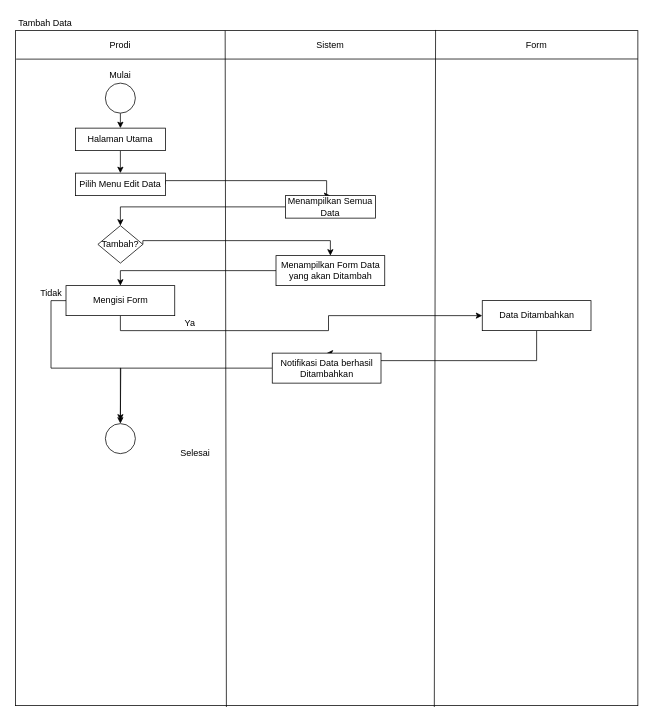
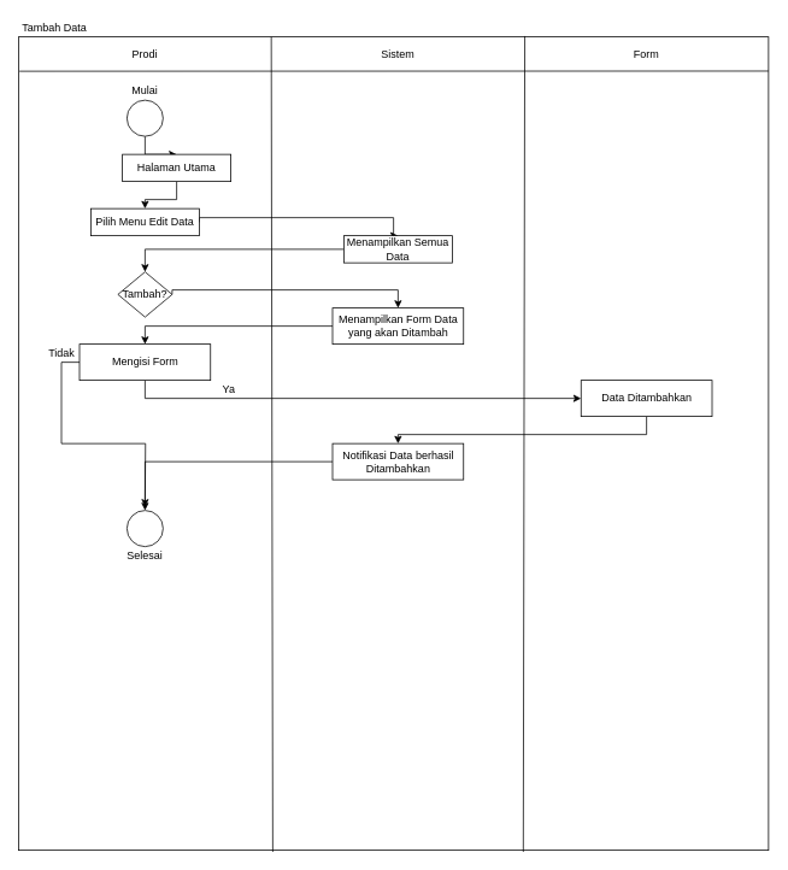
  <mxCell id="0" />
  <mxCell id="1" parent="0" />
  <mxCell id="2" value="" style="rounded=0;whiteSpace=wrap;html=1;" vertex="1" parent="1"><mxGeometry x="20" y="40" width="830" height="900" as="geometry" /></mxCell>
  <mxCell id="3" value="" style="endArrow=none;html=1;entryX=1;entryY=0.042;entryDx=0;entryDy=0;entryPerimeter=0;" edge="1" parent="1" target="2"><mxGeometry width="50" height="50" relative="1" as="geometry"><mxPoint x="21" y="78" as="sourcePoint" /><mxPoint x="460" y="70" as="targetPoint" /></mxGeometry></mxCell>
  <mxCell id="4" value="" style="endArrow=none;html=1;entryX=0.337;entryY=0;entryDx=0;entryDy=0;entryPerimeter=0;exitX=0.339;exitY=1.002;exitDx=0;exitDy=0;exitPerimeter=0;" edge="1" parent="1" source="2" target="2"><mxGeometry width="50" height="50" relative="1" as="geometry"><mxPoint x="200" y="200" as="sourcePoint" /><mxPoint x="250" y="150" as="targetPoint" /></mxGeometry></mxCell>
  <mxCell id="5" value="" style="endArrow=none;html=1;entryX=0.675;entryY=-0.001;entryDx=0;entryDy=0;entryPerimeter=0;exitX=0.673;exitY=1.002;exitDx=0;exitDy=0;exitPerimeter=0;" edge="1" parent="1" source="2" target="2"><mxGeometry width="50" height="50" relative="1" as="geometry"><mxPoint x="580" y="930" as="sourcePoint" /><mxPoint x="580.21" y="50" as="targetPoint" /></mxGeometry></mxCell>
  <mxCell id="6" value="Prodi" style="text;html=1;strokeColor=none;fillColor=none;align=center;verticalAlign=middle;whiteSpace=wrap;rounded=0;" vertex="1" parent="1"><mxGeometry x="20" y="40" width="280" height="40" as="geometry" /></mxCell>
  <mxCell id="7" value="Sistem" style="text;html=1;strokeColor=none;fillColor=none;align=center;verticalAlign=middle;whiteSpace=wrap;rounded=0;" vertex="1" parent="1"><mxGeometry x="300" y="40" width="280" height="40" as="geometry" /></mxCell>
  <mxCell id="8" value="Form" style="text;html=1;strokeColor=none;fillColor=none;align=center;verticalAlign=middle;whiteSpace=wrap;rounded=0;" vertex="1" parent="1"><mxGeometry x="580" y="40" width="270" height="40" as="geometry" /></mxCell>
  <mxCell id="9" style="edgeStyle=orthogonalEdgeStyle;rounded=0;orthogonalLoop=1;jettySize=auto;html=1;exitX=0.5;exitY=1;exitDx=0;exitDy=0;entryX=0.5;entryY=0;entryDx=0;entryDy=0;" edge="1" parent="1" source="10" target="13"><mxGeometry relative="1" as="geometry" /></mxCell>
  <mxCell id="10" value="" style="ellipse;whiteSpace=wrap;html=1;aspect=fixed;" vertex="1" parent="1"><mxGeometry x="140" y="110" width="40" height="40" as="geometry" /></mxCell>
  <mxCell id="11" value="Mulai" style="text;html=1;strokeColor=none;fillColor=none;align=center;verticalAlign=middle;whiteSpace=wrap;rounded=0;" vertex="1" parent="1"><mxGeometry x="140" y="90" width="40" height="20" as="geometry" /></mxCell>
  <mxCell id="12" style="edgeStyle=orthogonalEdgeStyle;rounded=0;orthogonalLoop=1;jettySize=auto;html=1;exitX=0.5;exitY=1;exitDx=0;exitDy=0;entryX=0.5;entryY=0;entryDx=0;entryDy=0;" edge="1" parent="1" source="13" target="15"><mxGeometry relative="1" as="geometry" /></mxCell>
- <mxCell id="13" value="Halaman Utama" style="rounded=0;whiteSpace=wrap;html=1;" vertex="1" parent="1"><mxGeometry x="100" y="170" width="120" height="30" as="geometry" /></mxCell>
+ <mxCell id="13" value="Halaman Utama" style="rounded=0;whiteSpace=wrap;html=1;" vertex="1" parent="1"><mxGeometry x="135" y="170" width="120" height="30" as="geometry" /></mxCell>
  <mxCell id="14" style="edgeStyle=orthogonalEdgeStyle;rounded=0;orthogonalLoop=1;jettySize=auto;html=1;exitX=1;exitY=0.5;exitDx=0;exitDy=0;entryX=0.5;entryY=0;entryDx=0;entryDy=0;" edge="1" parent="1" source="15" target="17"><mxGeometry relative="1" as="geometry"><Array as="points"><mxPoint x="220" y="240" /><mxPoint x="435" y="240" /></Array></mxGeometry></mxCell>
  <mxCell id="15" value="Pilih Menu Edit Data" style="rounded=0;whiteSpace=wrap;html=1;" vertex="1" parent="1"><mxGeometry x="100" y="230" width="120" height="30" as="geometry" /></mxCell>
  <mxCell id="16" style="edgeStyle=orthogonalEdgeStyle;rounded=0;orthogonalLoop=1;jettySize=auto;html=1;exitX=0;exitY=0.5;exitDx=0;exitDy=0;entryX=0.5;entryY=0;entryDx=0;entryDy=0;" edge="1" parent="1" source="17" target="19"><mxGeometry relative="1" as="geometry" /></mxCell>
  <mxCell id="17" value="Menampilkan Semua Data" style="rounded=0;whiteSpace=wrap;html=1;" vertex="1" parent="1"><mxGeometry x="380" y="260" width="120" height="30" as="geometry" /></mxCell>
  <mxCell id="18" style="edgeStyle=orthogonalEdgeStyle;rounded=0;orthogonalLoop=1;jettySize=auto;html=1;exitX=1;exitY=0.5;exitDx=0;exitDy=0;entryX=0.5;entryY=0;entryDx=0;entryDy=0;" edge="1" parent="1" source="19" target="21"><mxGeometry relative="1" as="geometry"><Array as="points"><mxPoint x="190" y="320" /><mxPoint x="440" y="320" /></Array></mxGeometry></mxCell>
  <mxCell id="19" value="Tambah?" style="rhombus;whiteSpace=wrap;html=1;" vertex="1" parent="1"><mxGeometry x="130" y="300" width="60" height="50" as="geometry" /></mxCell>
  <mxCell id="20" style="edgeStyle=orthogonalEdgeStyle;rounded=0;orthogonalLoop=1;jettySize=auto;html=1;exitX=0;exitY=0.5;exitDx=0;exitDy=0;entryX=0.5;entryY=0;entryDx=0;entryDy=0;" edge="1" parent="1" source="21" target="24"><mxGeometry relative="1" as="geometry" /></mxCell>
  <mxCell id="21" value="Menampilkan Form Data yang akan Ditambah" style="rounded=0;whiteSpace=wrap;html=1;" vertex="1" parent="1"><mxGeometry x="367.5" y="340" width="145" height="40" as="geometry" /></mxCell>
  <mxCell id="22" style="edgeStyle=orthogonalEdgeStyle;rounded=0;orthogonalLoop=1;jettySize=auto;html=1;exitX=0.5;exitY=1;exitDx=0;exitDy=0;entryX=0;entryY=0.5;entryDx=0;entryDy=0;" edge="1" parent="1" source="24" target="26"><mxGeometry relative="1" as="geometry" /></mxCell>
  <mxCell id="23" style="edgeStyle=orthogonalEdgeStyle;rounded=0;orthogonalLoop=1;jettySize=auto;html=1;exitX=0;exitY=0.5;exitDx=0;exitDy=0;" edge="1" parent="1" source="24"><mxGeometry relative="1" as="geometry"><mxPoint x="160" y="560" as="targetPoint" /></mxGeometry></mxCell>
  <mxCell id="24" value="Mengisi Form" style="rounded=0;whiteSpace=wrap;html=1;" vertex="1" parent="1"><mxGeometry x="87.5" y="380" width="145" height="40" as="geometry" /></mxCell>
  <mxCell id="25" style="edgeStyle=orthogonalEdgeStyle;rounded=0;orthogonalLoop=1;jettySize=auto;html=1;exitX=0.5;exitY=1;exitDx=0;exitDy=0;entryX=0.5;entryY=0;entryDx=0;entryDy=0;" edge="1" parent="1" source="26" target="28"><mxGeometry relative="1" as="geometry"><Array as="points"><mxPoint x="715" y="480" /><mxPoint x="440" y="480" /></Array></mxGeometry></mxCell>
- <mxCell id="26" value="Data Ditambahkan" style="rounded=0;whiteSpace=wrap;html=1;" vertex="1" parent="1"><mxGeometry x="642.5" y="400" width="145" height="40" as="geometry" /></mxCell>
+ <mxCell id="26" value="Data Ditambahkan" style="rounded=0;whiteSpace=wrap;html=1;" vertex="1" parent="1"><mxGeometry x="642.5" y="420" width="145" height="40" as="geometry" /></mxCell>
  <mxCell id="27" style="edgeStyle=orthogonalEdgeStyle;rounded=0;orthogonalLoop=1;jettySize=auto;html=1;exitX=0;exitY=0.5;exitDx=0;exitDy=0;entryX=0.5;entryY=0;entryDx=0;entryDy=0;" edge="1" parent="1" source="28" target="29"><mxGeometry relative="1" as="geometry" /></mxCell>
- <mxCell id="28" value="Notifikasi Data berhasil Ditambahkan" style="rounded=0;whiteSpace=wrap;html=1;" vertex="1" parent="1"><mxGeometry x="362.5" y="470" width="145" height="40" as="geometry" /></mxCell>
+ <mxCell id="28" value="Notifikasi Data berhasil Ditambahkan" style="rounded=0;whiteSpace=wrap;html=1;" vertex="1" parent="1"><mxGeometry x="367.5" y="490" width="145" height="40" as="geometry" /></mxCell>
  <mxCell id="29" value="" style="ellipse;whiteSpace=wrap;html=1;aspect=fixed;" vertex="1" parent="1"><mxGeometry x="140" y="564" width="40" height="40" as="geometry" /></mxCell>
- <mxCell id="30" value="Selesai" style="text;html=1;strokeColor=none;fillColor=none;align=center;verticalAlign=middle;whiteSpace=wrap;rounded=0;" vertex="1" parent="1"><mxGeometry x="240" y="594" width="40" height="20" as="geometry" /></mxCell>
+ <mxCell id="30" value="Selesai" style="text;html=1;strokeColor=none;fillColor=none;align=center;verticalAlign=middle;whiteSpace=wrap;rounded=0;" vertex="1" parent="1"><mxGeometry x="140" y="604" width="40" height="20" as="geometry" /></mxCell>
  <mxCell id="31" value="Tidak" style="text;html=1;strokeColor=none;fillColor=none;align=center;verticalAlign=middle;whiteSpace=wrap;rounded=0;" vertex="1" parent="1"><mxGeometry x="48" y="380" width="40" height="20" as="geometry" /></mxCell>
  <mxCell id="32" value="Ya" style="text;html=1;strokeColor=none;fillColor=none;align=center;verticalAlign=middle;whiteSpace=wrap;rounded=0;" vertex="1" parent="1"><mxGeometry x="232.5" y="420" width="40" height="20" as="geometry" /></mxCell>
  <mxCell id="33" value="Tambah Data" style="text;html=1;strokeColor=none;fillColor=none;align=center;verticalAlign=middle;whiteSpace=wrap;rounded=0;" vertex="1" parent="1"><mxGeometry x="20" y="20" width="80" height="20" as="geometry" /></mxCell>
